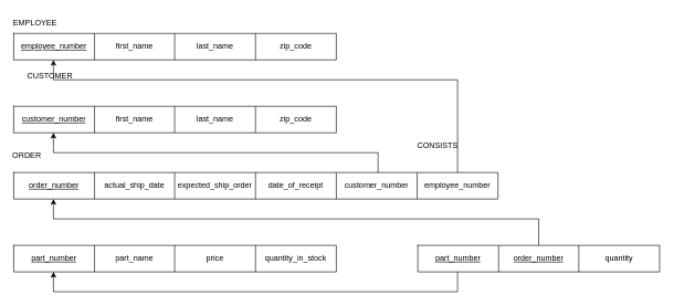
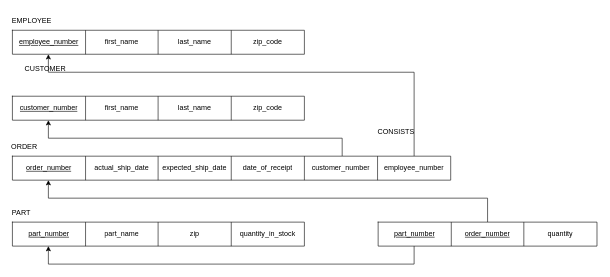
  <mxCell id="0" />
  <mxCell id="1" parent="0" />
  <mxCell id="2" value="" style="shape=table;html=1;whiteSpace=wrap;startSize=0;container=1;collapsible=0;childLayout=tableLayout;" parent="1" vertex="1"><mxGeometry x="20" y="50" width="487" height="40" as="geometry" /></mxCell>
  <mxCell id="3" value="" style="shape=partialRectangle;html=1;whiteSpace=wrap;collapsible=0;dropTarget=0;pointerEvents=0;fillColor=none;top=0;left=0;bottom=0;right=0;points=[[0,0.5],[1,0.5]];portConstraint=eastwest;" parent="2" vertex="1"><mxGeometry width="487" height="40" as="geometry" /></mxCell>
  <mxCell id="4" value="&lt;u&gt;employee_number&lt;/u&gt;" style="shape=partialRectangle;html=1;whiteSpace=wrap;connectable=0;fillColor=none;top=0;left=0;bottom=0;right=0;overflow=hidden;pointerEvents=1;" parent="3" vertex="1"><mxGeometry width="122" height="40" as="geometry"><mxRectangle width="122" height="40" as="alternateBounds" /></mxGeometry></mxCell>
  <mxCell id="5" value="first_name" style="shape=partialRectangle;html=1;whiteSpace=wrap;connectable=0;fillColor=none;top=0;left=0;bottom=0;right=0;overflow=hidden;pointerEvents=1;" parent="3" vertex="1"><mxGeometry x="122" width="121" height="40" as="geometry"><mxRectangle width="121" height="40" as="alternateBounds" /></mxGeometry></mxCell>
  <mxCell id="6" value="last_name" style="shape=partialRectangle;html=1;whiteSpace=wrap;connectable=0;fillColor=none;top=0;left=0;bottom=0;right=0;overflow=hidden;pointerEvents=1;" parent="3" vertex="1"><mxGeometry x="243" width="122" height="40" as="geometry"><mxRectangle width="122" height="40" as="alternateBounds" /></mxGeometry></mxCell>
  <mxCell id="7" value="zip_code" style="shape=partialRectangle;html=1;whiteSpace=wrap;connectable=0;fillColor=none;top=0;left=0;bottom=0;right=0;overflow=hidden;pointerEvents=1;" parent="3" vertex="1"><mxGeometry x="365" width="122" height="40" as="geometry"><mxRectangle width="122" height="40" as="alternateBounds" /></mxGeometry></mxCell>
  <mxCell id="8" value="" style="shape=table;html=1;whiteSpace=wrap;startSize=0;container=1;collapsible=0;childLayout=tableLayout;" parent="1" vertex="1"><mxGeometry x="20" y="160" width="487" height="40" as="geometry" /></mxCell>
  <mxCell id="9" value="" style="shape=partialRectangle;html=1;whiteSpace=wrap;collapsible=0;dropTarget=0;pointerEvents=0;fillColor=none;top=0;left=0;bottom=0;right=0;points=[[0,0.5],[1,0.5]];portConstraint=eastwest;" parent="8" vertex="1"><mxGeometry width="487" height="40" as="geometry" /></mxCell>
  <mxCell id="10" value="&lt;u&gt;customer_number&lt;/u&gt;" style="shape=partialRectangle;html=1;whiteSpace=wrap;connectable=0;fillColor=none;top=0;left=0;bottom=0;right=0;overflow=hidden;pointerEvents=1;" parent="9" vertex="1"><mxGeometry width="122" height="40" as="geometry"><mxRectangle width="122" height="40" as="alternateBounds" /></mxGeometry></mxCell>
  <mxCell id="11" value="first_name" style="shape=partialRectangle;html=1;whiteSpace=wrap;connectable=0;fillColor=none;top=0;left=0;bottom=0;right=0;overflow=hidden;pointerEvents=1;" parent="9" vertex="1"><mxGeometry x="122" width="121" height="40" as="geometry"><mxRectangle width="121" height="40" as="alternateBounds" /></mxGeometry></mxCell>
  <mxCell id="12" value="last_name" style="shape=partialRectangle;html=1;whiteSpace=wrap;connectable=0;fillColor=none;top=0;left=0;bottom=0;right=0;overflow=hidden;pointerEvents=1;" parent="9" vertex="1"><mxGeometry x="243" width="122" height="40" as="geometry"><mxRectangle width="122" height="40" as="alternateBounds" /></mxGeometry></mxCell>
  <mxCell id="13" value="zip_code" style="shape=partialRectangle;html=1;whiteSpace=wrap;connectable=0;fillColor=none;top=0;left=0;bottom=0;right=0;overflow=hidden;pointerEvents=1;" parent="9" vertex="1"><mxGeometry x="365" width="122" height="40" as="geometry"><mxRectangle width="122" height="40" as="alternateBounds" /></mxGeometry></mxCell>
  <mxCell id="14" value="" style="shape=table;html=1;whiteSpace=wrap;startSize=0;container=1;collapsible=0;childLayout=tableLayout;" parent="1" vertex="1"><mxGeometry x="20" y="370" width="487" height="40" as="geometry" /></mxCell>
  <mxCell id="15" value="" style="shape=partialRectangle;html=1;whiteSpace=wrap;collapsible=0;dropTarget=0;pointerEvents=0;fillColor=none;top=0;left=0;bottom=0;right=0;points=[[0,0.5],[1,0.5]];portConstraint=eastwest;" parent="14" vertex="1"><mxGeometry width="487" height="40" as="geometry" /></mxCell>
  <mxCell id="16" value="&lt;u&gt;part_number&lt;/u&gt;" style="shape=partialRectangle;html=1;whiteSpace=wrap;connectable=0;fillColor=none;top=0;left=0;bottom=0;right=0;overflow=hidden;pointerEvents=1;" parent="15" vertex="1"><mxGeometry width="122" height="40" as="geometry"><mxRectangle width="122" height="40" as="alternateBounds" /></mxGeometry></mxCell>
  <mxCell id="17" value="part_name" style="shape=partialRectangle;html=1;whiteSpace=wrap;connectable=0;fillColor=none;top=0;left=0;bottom=0;right=0;overflow=hidden;pointerEvents=1;" parent="15" vertex="1"><mxGeometry x="122" width="121" height="40" as="geometry"><mxRectangle width="121" height="40" as="alternateBounds" /></mxGeometry></mxCell>
- <mxCell id="18" value="price" style="shape=partialRectangle;html=1;whiteSpace=wrap;connectable=0;fillColor=none;top=0;left=0;bottom=0;right=0;overflow=hidden;pointerEvents=1;" parent="15" vertex="1"><mxGeometry x="243" width="122" height="40" as="geometry"><mxRectangle width="122" height="40" as="alternateBounds" /></mxGeometry></mxCell>
+ <mxCell id="18" value="zip" style="shape=partialRectangle;html=1;whiteSpace=wrap;connectable=0;fillColor=none;top=0;left=0;bottom=0;right=0;overflow=hidden;pointerEvents=1;" parent="15" vertex="1"><mxGeometry x="243" width="122" height="40" as="geometry"><mxRectangle width="122" height="40" as="alternateBounds" /></mxGeometry></mxCell>
  <mxCell id="19" value="quantity_in_stock" style="shape=partialRectangle;html=1;whiteSpace=wrap;connectable=0;fillColor=none;top=0;left=0;bottom=0;right=0;overflow=hidden;pointerEvents=1;" parent="15" vertex="1"><mxGeometry x="365" width="122" height="40" as="geometry"><mxRectangle width="122" height="40" as="alternateBounds" /></mxGeometry></mxCell>
  <mxCell id="20" style="edgeStyle=orthogonalEdgeStyle;rounded=0;orthogonalLoop=1;jettySize=auto;html=1;" parent="1" source="21" target="29" edge="1"><mxGeometry relative="1" as="geometry"><Array as="points"><mxPoint x="813" y="330" /><mxPoint x="80" y="330" /></Array></mxGeometry></mxCell>
  <mxCell id="21" value="" style="shape=table;html=1;whiteSpace=wrap;startSize=0;container=1;collapsible=0;childLayout=tableLayout;" parent="1" vertex="1"><mxGeometry x="630" y="370" width="365" height="40" as="geometry" /></mxCell>
  <mxCell id="22" value="" style="shape=partialRectangle;html=1;whiteSpace=wrap;collapsible=0;dropTarget=0;pointerEvents=0;fillColor=none;top=0;left=0;bottom=0;right=0;points=[[0,0.5],[1,0.5]];portConstraint=eastwest;" parent="21" vertex="1"><mxGeometry width="365" height="40" as="geometry" /></mxCell>
  <mxCell id="23" value="&lt;u&gt;part_number&lt;/u&gt;" style="shape=partialRectangle;html=1;whiteSpace=wrap;connectable=0;fillColor=none;top=0;left=0;bottom=0;right=0;overflow=hidden;pointerEvents=1;" parent="22" vertex="1"><mxGeometry width="122" height="40" as="geometry"><mxRectangle width="122" height="40" as="alternateBounds" /></mxGeometry></mxCell>
  <mxCell id="24" value="&lt;u&gt;order_number&lt;/u&gt;" style="shape=partialRectangle;html=1;whiteSpace=wrap;connectable=0;fillColor=none;top=0;left=0;bottom=0;right=0;overflow=hidden;pointerEvents=1;" parent="22" vertex="1"><mxGeometry x="122" width="121" height="40" as="geometry"><mxRectangle width="121" height="40" as="alternateBounds" /></mxGeometry></mxCell>
  <mxCell id="25" value="quantity" style="shape=partialRectangle;html=1;whiteSpace=wrap;connectable=0;fillColor=none;top=0;left=0;bottom=0;right=0;overflow=hidden;pointerEvents=1;" parent="22" vertex="1"><mxGeometry x="243" width="122" height="40" as="geometry"><mxRectangle width="122" height="40" as="alternateBounds" /></mxGeometry></mxCell>
  <mxCell id="26" style="edgeStyle=orthogonalEdgeStyle;rounded=0;orthogonalLoop=1;jettySize=auto;html=1;" parent="1" source="28" target="9" edge="1"><mxGeometry relative="1" as="geometry"><Array as="points"><mxPoint x="570" y="230" /><mxPoint x="80" y="230" /></Array></mxGeometry></mxCell>
  <mxCell id="27" style="edgeStyle=orthogonalEdgeStyle;rounded=0;orthogonalLoop=1;jettySize=auto;html=1;" parent="1" source="28" target="3" edge="1"><mxGeometry relative="1" as="geometry"><Array as="points"><mxPoint x="690" y="120" /><mxPoint x="80" y="120" /></Array></mxGeometry></mxCell>
  <mxCell id="28" value="" style="shape=table;html=1;whiteSpace=wrap;startSize=0;container=1;collapsible=0;childLayout=tableLayout;" parent="1" vertex="1"><mxGeometry x="20" y="260" width="731" height="40" as="geometry" /></mxCell>
  <mxCell id="29" value="" style="shape=partialRectangle;html=1;whiteSpace=wrap;collapsible=0;dropTarget=0;pointerEvents=0;fillColor=none;top=0;left=0;bottom=0;right=0;points=[[0,0.5],[1,0.5]];portConstraint=eastwest;" parent="28" vertex="1"><mxGeometry width="731" height="40" as="geometry" /></mxCell>
  <mxCell id="30" value="&lt;u&gt;order_number&lt;/u&gt;" style="shape=partialRectangle;html=1;whiteSpace=wrap;connectable=0;fillColor=none;top=0;left=0;bottom=0;right=0;overflow=hidden;pointerEvents=1;" parent="29" vertex="1"><mxGeometry width="122" height="40" as="geometry"><mxRectangle width="122" height="40" as="alternateBounds" /></mxGeometry></mxCell>
  <mxCell id="31" value="actual_ship_date" style="shape=partialRectangle;html=1;whiteSpace=wrap;connectable=0;fillColor=none;top=0;left=0;bottom=0;right=0;overflow=hidden;pointerEvents=1;" parent="29" vertex="1"><mxGeometry x="122" width="121" height="40" as="geometry"><mxRectangle width="121" height="40" as="alternateBounds" /></mxGeometry></mxCell>
- <mxCell id="32" value="expected_ship_order" style="shape=partialRectangle;html=1;whiteSpace=wrap;connectable=0;fillColor=none;top=0;left=0;bottom=0;right=0;overflow=hidden;pointerEvents=1;" parent="29" vertex="1"><mxGeometry x="243" width="122" height="40" as="geometry"><mxRectangle width="122" height="40" as="alternateBounds" /></mxGeometry></mxCell>
+ <mxCell id="32" value="expected_ship_date" style="shape=partialRectangle;html=1;whiteSpace=wrap;connectable=0;fillColor=none;top=0;left=0;bottom=0;right=0;overflow=hidden;pointerEvents=1;" parent="29" vertex="1"><mxGeometry x="243" width="122" height="40" as="geometry"><mxRectangle width="122" height="40" as="alternateBounds" /></mxGeometry></mxCell>
  <mxCell id="33" value="date_of_receipt" style="shape=partialRectangle;html=1;whiteSpace=wrap;connectable=0;fillColor=none;top=0;left=0;bottom=0;right=0;overflow=hidden;pointerEvents=1;" parent="29" vertex="1"><mxGeometry x="365" width="122" height="40" as="geometry"><mxRectangle width="122" height="40" as="alternateBounds" /></mxGeometry></mxCell>
  <mxCell id="34" value="customer_number" style="shape=partialRectangle;html=1;whiteSpace=wrap;connectable=0;fillColor=none;top=0;left=0;bottom=0;right=0;overflow=hidden;pointerEvents=1;" parent="29" vertex="1"><mxGeometry x="487" width="122" height="40" as="geometry"><mxRectangle width="122" height="40" as="alternateBounds" /></mxGeometry></mxCell>
  <mxCell id="35" value="employee_number" style="shape=partialRectangle;html=1;whiteSpace=wrap;connectable=0;fillColor=none;top=0;left=0;bottom=0;right=0;overflow=hidden;pointerEvents=1;" parent="29" vertex="1"><mxGeometry x="609" width="122" height="40" as="geometry"><mxRectangle width="122" height="40" as="alternateBounds" /></mxGeometry></mxCell>
  <mxCell id="36" value="EMPLOYEE" style="text;html=1;strokeColor=none;fillColor=none;align=center;verticalAlign=middle;whiteSpace=wrap;rounded=0;" parent="1" vertex="1"><mxGeometry x="20" y="20" width="65" height="30" as="geometry" /></mxCell>
  <mxCell id="37" value="CUSTOMER" style="text;html=1;strokeColor=none;fillColor=none;align=center;verticalAlign=middle;whiteSpace=wrap;rounded=0;" parent="1" vertex="1"><mxGeometry x="40" y="100" width="70" height="30" as="geometry" /></mxCell>
- <mxCell id="38" value="ORDER" style="text;html=1;strokeColor=none;fillColor=none;align=center;verticalAlign=middle;whiteSpace=wrap;rounded=0;" parent="1" vertex="1"><mxGeometry x="20" y="220" width="40" height="30" as="geometry" /></mxCell>
+ <mxCell id="38" value="ORDER" style="text;html=1;strokeColor=none;fillColor=none;align=center;verticalAlign=middle;whiteSpace=wrap;rounded=0;" parent="1" vertex="1"><mxGeometry x="20" y="230" width="40" height="30" as="geometry" /></mxCell>
+ <mxCell id="39" value="PART" style="text;html=1;strokeColor=none;fillColor=none;align=center;verticalAlign=middle;whiteSpace=wrap;rounded=0;" parent="1" vertex="1"><mxGeometry x="20" y="340" width="30" height="30" as="geometry" /></mxCell>
  <mxCell id="40" value="CONSISTS" style="text;html=1;strokeColor=none;fillColor=none;align=center;verticalAlign=middle;whiteSpace=wrap;rounded=0;" parent="1" vertex="1"><mxGeometry x="630" y="205" width="60" height="30" as="geometry" /></mxCell>
  <mxCell id="41" style="edgeStyle=orthogonalEdgeStyle;rounded=0;orthogonalLoop=1;jettySize=auto;html=1;" parent="1" source="22" target="15" edge="1"><mxGeometry relative="1" as="geometry"><Array as="points"><mxPoint x="690" y="440" /><mxPoint x="80" y="440" /></Array></mxGeometry></mxCell>
